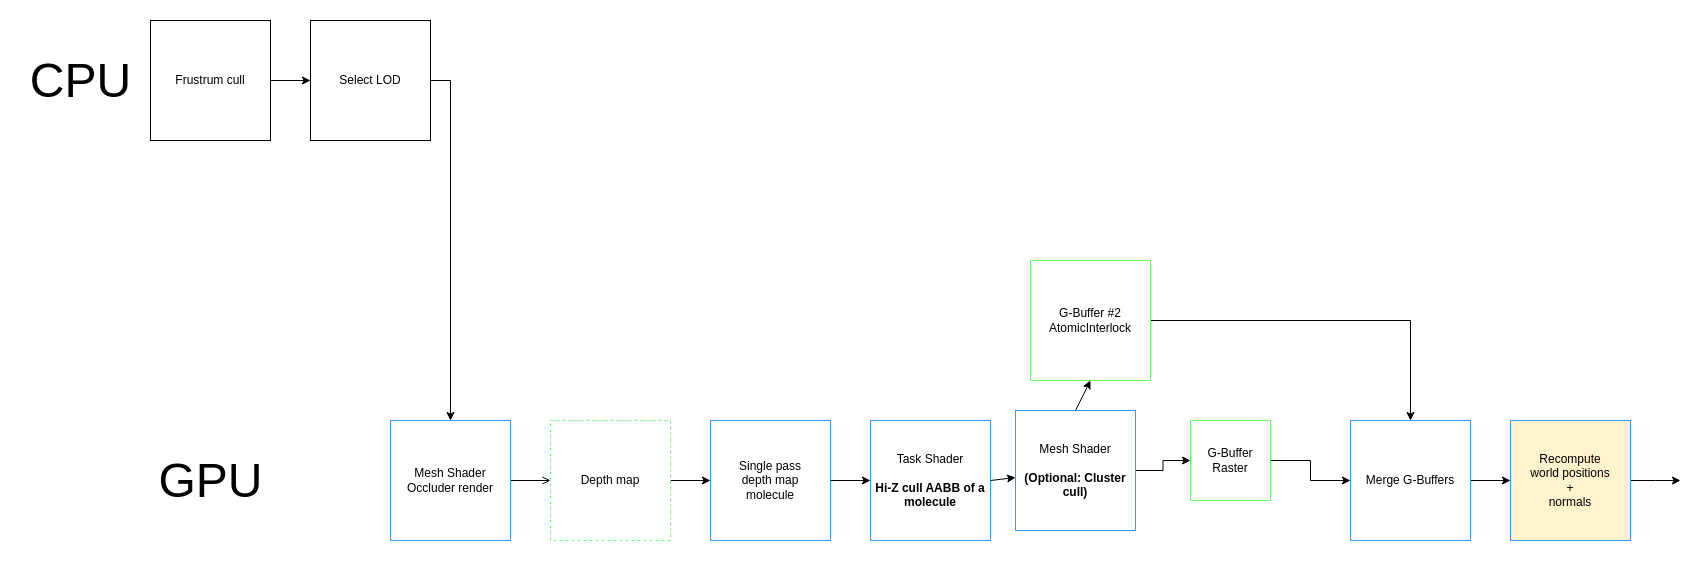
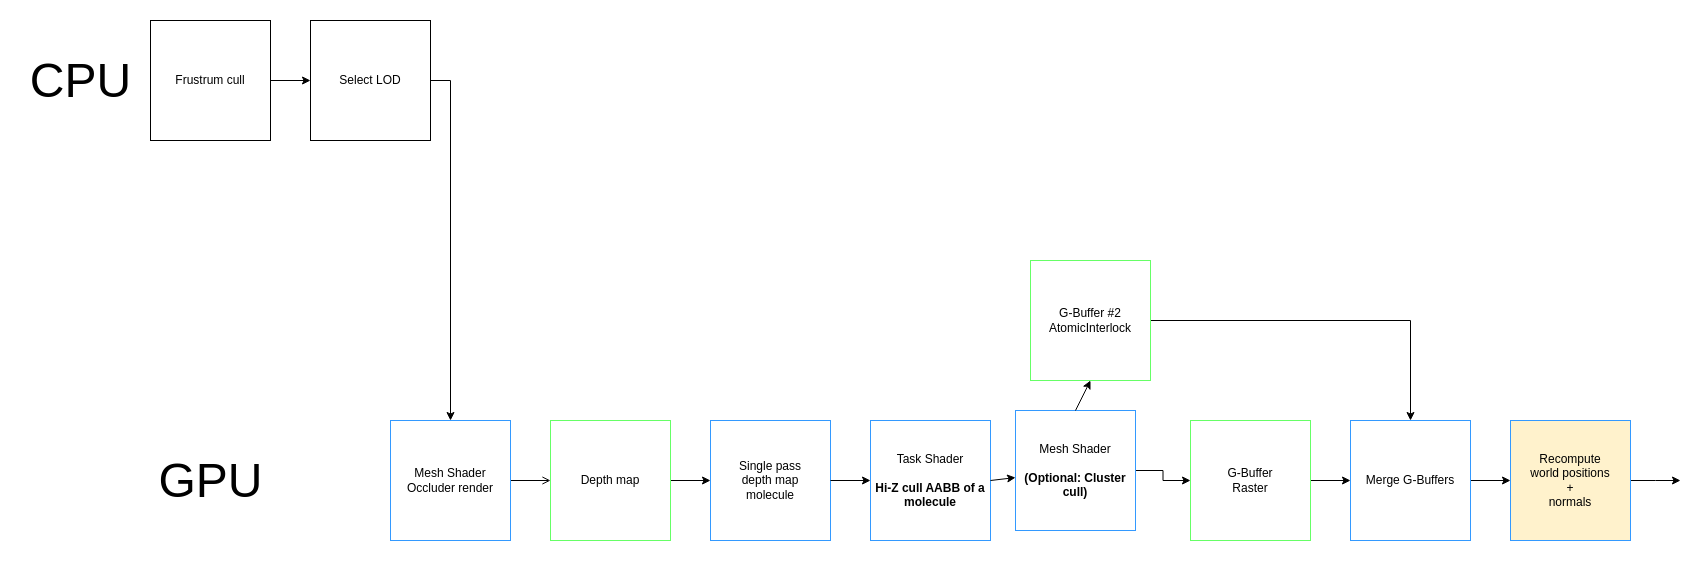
  <mxCell id="0" />
  <mxCell id="1" parent="0" />
  <mxCell id="2" style="edgeStyle=orthogonalEdgeStyle;rounded=0;orthogonalLoop=1;jettySize=auto;html=1;fontSize=48;endArrow=open;" edge="1" parent="1" source="3" target="26"><mxGeometry relative="1" as="geometry" /></mxCell>
  <mxCell id="3" value="Mesh Shader&lt;br&gt;Occluder render" style="whiteSpace=wrap;html=1;aspect=fixed;labelBorderColor=none;rounded=0;strokeColor=#3399FF;" vertex="1" parent="1"><mxGeometry x="390" y="420" width="120" height="120" as="geometry" /></mxCell>
  <mxCell id="4" value="Task Shader&lt;br&gt;&lt;br&gt;&lt;b&gt;Hi-Z cull AABB of a molecule&lt;/b&gt;" style="whiteSpace=wrap;html=1;aspect=fixed;strokeColor=#3399FF;" vertex="1" parent="1"><mxGeometry x="870" y="420" width="120" height="120" as="geometry" /></mxCell>
  <mxCell id="5" value="Single pass&lt;br&gt;depth map&lt;br&gt;molecule" style="whiteSpace=wrap;html=1;aspect=fixed;strokeColor=#3399FF;" vertex="1" parent="1"><mxGeometry x="710" y="420" width="120" height="120" as="geometry" /></mxCell>
  <mxCell id="6" value="" style="edgeStyle=orthogonalEdgeStyle;rounded=0;orthogonalLoop=1;jettySize=auto;html=1;fontSize=12;" edge="1" parent="1" source="7" target="18"><mxGeometry relative="1" as="geometry" /></mxCell>
  <mxCell id="7" value="Mesh Shader&lt;br&gt;&lt;br&gt;&lt;b&gt;(Optional: Cluster cull)&lt;/b&gt;" style="whiteSpace=wrap;html=1;aspect=fixed;strokeColor=#3399FF;" vertex="1" parent="1"><mxGeometry x="1015" y="410" width="120" height="120" as="geometry" /></mxCell>
  <mxCell id="8" value="" style="endArrow=classic;html=1;exitX=1;exitY=0.5;exitDx=0;exitDy=0;" edge="1" parent="1" source="5" target="4"><mxGeometry width="50" height="50" relative="1" as="geometry"><mxPoint x="900" y="490" as="sourcePoint" /><mxPoint x="950" y="440" as="targetPoint" /></mxGeometry></mxCell>
  <mxCell id="9" style="edgeStyle=orthogonalEdgeStyle;rounded=0;orthogonalLoop=1;jettySize=auto;html=1;fontSize=12;entryX=0.5;entryY=0;entryDx=0;entryDy=0;" edge="1" parent="1" source="10" target="3"><mxGeometry relative="1" as="geometry"><mxPoint x="500" y="350" as="targetPoint" /><Array as="points"><mxPoint x="450" y="80" /></Array></mxGeometry></mxCell>
  <mxCell id="10" value="Select LOD" style="whiteSpace=wrap;html=1;aspect=fixed;" vertex="1" parent="1"><mxGeometry x="310" y="20" width="120" height="120" as="geometry" /></mxCell>
  <mxCell id="11" value="CPU" style="text;html=1;align=center;verticalAlign=middle;resizable=0;points=[];autosize=1;fontSize=48;" vertex="1" parent="1"><mxGeometry x="20" y="50" width="120" height="60" as="geometry" /></mxCell>
  <mxCell id="12" value="GPU" style="text;html=1;align=center;verticalAlign=middle;resizable=0;points=[];autosize=1;fontSize=48;" vertex="1" parent="1"><mxGeometry x="150" y="450" width="120" height="60" as="geometry" /></mxCell>
  <mxCell id="13" value="" style="endArrow=classic;html=1;fontSize=22;exitX=1;exitY=0.5;exitDx=0;exitDy=0;" edge="1" parent="1" source="4" target="7"><mxGeometry width="50" height="50" relative="1" as="geometry"><mxPoint x="790" y="380" as="sourcePoint" /><mxPoint x="840" y="330" as="targetPoint" /></mxGeometry></mxCell>
  <mxCell id="14" value="" style="endArrow=classic;html=1;fontSize=22;exitX=0.5;exitY=0;exitDx=0;exitDy=0;" edge="1" parent="1" source="7"><mxGeometry width="50" height="50" relative="1" as="geometry"><mxPoint x="850" y="460" as="sourcePoint" /><mxPoint x="1090" y="380" as="targetPoint" /></mxGeometry></mxCell>
  <mxCell id="15" style="edgeStyle=orthogonalEdgeStyle;rounded=0;orthogonalLoop=1;jettySize=auto;html=1;fontSize=12;entryX=0.5;entryY=0;entryDx=0;entryDy=0;" edge="1" parent="1" source="16" target="20"><mxGeometry relative="1" as="geometry"><mxPoint x="1410" y="320" as="targetPoint" /></mxGeometry></mxCell>
  <mxCell id="16" value="G-Buffer #2&lt;br&gt;AtomicInterlock" style="whiteSpace=wrap;html=1;aspect=fixed;fontSize=12;strokeColor=#66FF66;" vertex="1" parent="1"><mxGeometry x="1030" y="260" width="120" height="120" as="geometry" /></mxCell>
  <mxCell id="17" value="" style="edgeStyle=orthogonalEdgeStyle;rounded=0;orthogonalLoop=1;jettySize=auto;html=1;fontSize=12;" edge="1" parent="1" source="18" target="20"><mxGeometry relative="1" as="geometry" /></mxCell>
- <mxCell id="18" value="G-Buffer&lt;br&gt;Raster" style="whiteSpace=wrap;html=1;aspect=fixed;fontSize=12;strokeColor=#66FF66;" vertex="1" parent="1"><mxGeometry x="1190" y="420" width="80" height="80" as="geometry" /></mxCell>
+ <mxCell id="18" value="G-Buffer&lt;br&gt;Raster" style="whiteSpace=wrap;html=1;aspect=fixed;fontSize=12;strokeColor=#66FF66;" vertex="1" parent="1"><mxGeometry x="1190" y="420" width="120" height="120" as="geometry" /></mxCell>
  <mxCell id="19" style="edgeStyle=orthogonalEdgeStyle;rounded=0;orthogonalLoop=1;jettySize=auto;html=1;fontSize=12;" edge="1" parent="1" source="20" target="22"><mxGeometry relative="1" as="geometry" /></mxCell>
  <mxCell id="20" value="Merge G-Buffers" style="whiteSpace=wrap;html=1;aspect=fixed;fontSize=12;strokeColor=#3399FF;" vertex="1" parent="1"><mxGeometry x="1350" y="420" width="120" height="120" as="geometry" /></mxCell>
  <mxCell id="21" style="edgeStyle=orthogonalEdgeStyle;rounded=0;orthogonalLoop=1;jettySize=auto;html=1;fontSize=12;" edge="1" parent="1" source="22"><mxGeometry relative="1" as="geometry"><mxPoint x="1680" y="480" as="targetPoint" /></mxGeometry></mxCell>
  <mxCell id="22" value="Recompute&lt;br&gt;world positions&lt;br&gt;+&lt;br&gt;normals" style="whiteSpace=wrap;html=1;aspect=fixed;fontSize=12;strokeColor=#3399FF;fillColor=#fff2cc;" vertex="1" parent="1"><mxGeometry x="1510" y="420" width="120" height="120" as="geometry" /></mxCell>
  <mxCell id="23" style="edgeStyle=orthogonalEdgeStyle;rounded=0;orthogonalLoop=1;jettySize=auto;html=1;entryX=0;entryY=0.5;entryDx=0;entryDy=0;fontSize=12;" edge="1" parent="1" source="24" target="10"><mxGeometry relative="1" as="geometry" /></mxCell>
  <mxCell id="24" value="Frustrum cull" style="whiteSpace=wrap;html=1;aspect=fixed;fontSize=12;" vertex="1" parent="1"><mxGeometry x="150" y="20" width="120" height="120" as="geometry" /></mxCell>
  <mxCell id="25" style="edgeStyle=orthogonalEdgeStyle;rounded=0;orthogonalLoop=1;jettySize=auto;html=1;entryX=0;entryY=0.5;entryDx=0;entryDy=0;fontSize=48;" edge="1" parent="1" source="26" target="5"><mxGeometry relative="1" as="geometry" /></mxCell>
- <mxCell id="26" value="&lt;font style=&quot;font-size: 12px&quot;&gt;Depth map&lt;/font&gt;" style="whiteSpace=wrap;html=1;aspect=fixed;rounded=0;strokeColor=#66FF66;fontSize=12;dashed=1;" vertex="1" parent="1"><mxGeometry x="550" y="420" width="120" height="120" as="geometry" /></mxCell>
+ <mxCell id="26" value="&lt;font style=&quot;font-size: 12px&quot;&gt;Depth map&lt;/font&gt;" style="whiteSpace=wrap;html=1;aspect=fixed;rounded=0;strokeColor=#66FF66;fontSize=12;" vertex="1" parent="1"><mxGeometry x="550" y="420" width="120" height="120" as="geometry" /></mxCell>
